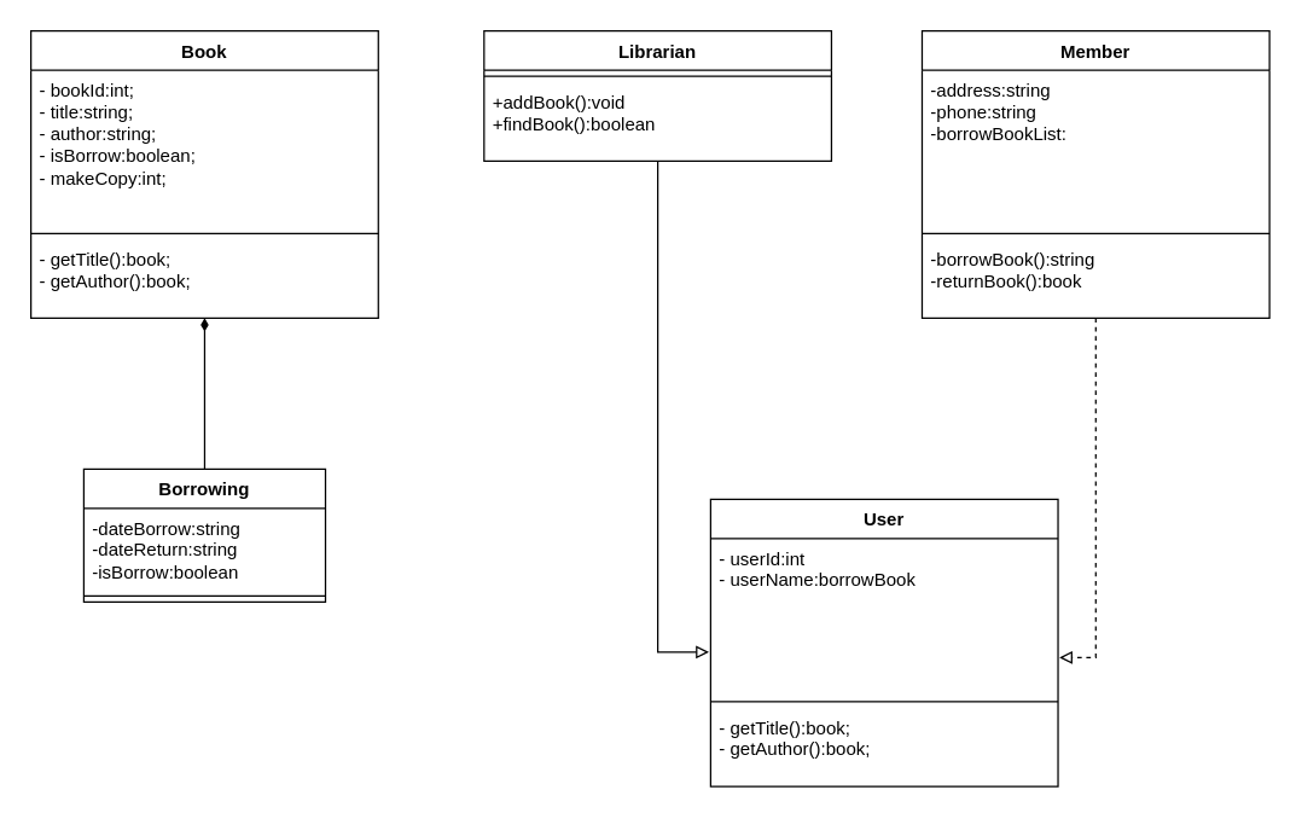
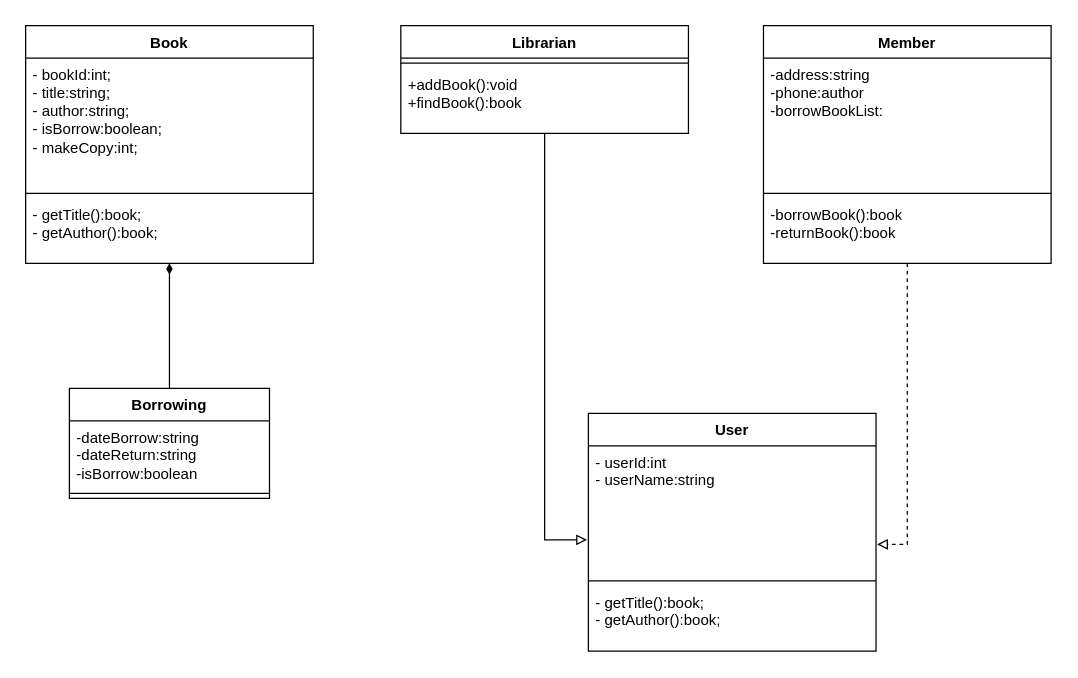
  <mxCell id="0" />
  <mxCell id="1" parent="0" />
  <mxCell id="2" value="Book" style="swimlane;fontStyle=1;align=center;verticalAlign=top;childLayout=stackLayout;horizontal=1;startSize=26;horizontalStack=0;resizeParent=1;resizeParentMax=0;resizeLast=0;collapsible=1;marginBottom=0;whiteSpace=wrap;html=1;" vertex="1" parent="1"><mxGeometry x="20" y="20" width="230" height="190" as="geometry" /></mxCell>
  <mxCell id="3" value="- bookId:int;&lt;div&gt;- title:string;&lt;/div&gt;&lt;div&gt;- author:string;&lt;/div&gt;&lt;div&gt;- isBorrow:boolean;&lt;/div&gt;&lt;div&gt;- makeCopy:int;&lt;/div&gt;" style="text;strokeColor=none;fillColor=none;align=left;verticalAlign=top;spacingLeft=4;spacingRight=4;overflow=hidden;rotatable=0;points=[[0,0.5],[1,0.5]];portConstraint=eastwest;whiteSpace=wrap;html=1;" vertex="1" parent="2"><mxGeometry y="26" width="230" height="104" as="geometry" /></mxCell>
  <mxCell id="4" value="" style="line;strokeWidth=1;fillColor=none;align=left;verticalAlign=middle;spacingTop=-1;spacingLeft=3;spacingRight=3;rotatable=0;labelPosition=right;points=[];portConstraint=eastwest;strokeColor=inherit;" vertex="1" parent="2"><mxGeometry y="130" width="230" height="8" as="geometry" /></mxCell>
  <mxCell id="5" value="- getTitle():book;&lt;div&gt;- getAuthor():book;&lt;/div&gt;" style="text;strokeColor=none;fillColor=none;align=left;verticalAlign=top;spacingLeft=4;spacingRight=4;overflow=hidden;rotatable=0;points=[[0,0.5],[1,0.5]];portConstraint=eastwest;whiteSpace=wrap;html=1;" vertex="1" parent="2"><mxGeometry y="138" width="230" height="52" as="geometry" /></mxCell>
  <mxCell id="6" value="Librarian" style="swimlane;fontStyle=1;align=center;verticalAlign=top;childLayout=stackLayout;horizontal=1;startSize=26;horizontalStack=0;resizeParent=1;resizeParentMax=0;resizeLast=0;collapsible=1;marginBottom=0;whiteSpace=wrap;html=1;" vertex="1" parent="1"><mxGeometry x="320" y="20" width="230" height="86" as="geometry" /></mxCell>
  <mxCell id="7" value="" style="line;strokeWidth=1;fillColor=none;align=left;verticalAlign=middle;spacingTop=-1;spacingLeft=3;spacingRight=3;rotatable=0;labelPosition=right;points=[];portConstraint=eastwest;strokeColor=inherit;" vertex="1" parent="6"><mxGeometry y="26" width="230" height="8" as="geometry" /></mxCell>
- <mxCell id="8" value="+addBook():void&lt;div&gt;+findBook():boolean&lt;/div&gt;" style="text;strokeColor=none;fillColor=none;align=left;verticalAlign=top;spacingLeft=4;spacingRight=4;overflow=hidden;rotatable=0;points=[[0,0.5],[1,0.5]];portConstraint=eastwest;whiteSpace=wrap;html=1;" vertex="1" parent="6"><mxGeometry y="34" width="230" height="52" as="geometry" /></mxCell>
+ <mxCell id="8" value="+addBook():void&lt;div&gt;+findBook():book&lt;/div&gt;" style="text;strokeColor=none;fillColor=none;align=left;verticalAlign=top;spacingLeft=4;spacingRight=4;overflow=hidden;rotatable=0;points=[[0,0.5],[1,0.5]];portConstraint=eastwest;whiteSpace=wrap;html=1;" vertex="1" parent="6"><mxGeometry y="34" width="230" height="52" as="geometry" /></mxCell>
  <mxCell id="9" value="User" style="swimlane;fontStyle=1;align=center;verticalAlign=top;childLayout=stackLayout;horizontal=1;startSize=26;horizontalStack=0;resizeParent=1;resizeParentMax=0;resizeLast=0;collapsible=1;marginBottom=0;whiteSpace=wrap;html=1;" vertex="1" parent="1"><mxGeometry x="470" y="330" width="230" height="190" as="geometry" /></mxCell>
- <mxCell id="10" value="- userId:int&lt;div&gt;- userName:borrowBook&lt;/div&gt;" style="text;strokeColor=none;fillColor=none;align=left;verticalAlign=top;spacingLeft=4;spacingRight=4;overflow=hidden;rotatable=0;points=[[0,0.5],[1,0.5]];portConstraint=eastwest;whiteSpace=wrap;html=1;" vertex="1" parent="9"><mxGeometry y="26" width="230" height="104" as="geometry" /></mxCell>
+ <mxCell id="10" value="- userId:int&lt;div&gt;- userName:string&lt;/div&gt;" style="text;strokeColor=none;fillColor=none;align=left;verticalAlign=top;spacingLeft=4;spacingRight=4;overflow=hidden;rotatable=0;points=[[0,0.5],[1,0.5]];portConstraint=eastwest;whiteSpace=wrap;html=1;" vertex="1" parent="9"><mxGeometry y="26" width="230" height="104" as="geometry" /></mxCell>
  <mxCell id="11" value="" style="line;strokeWidth=1;fillColor=none;align=left;verticalAlign=middle;spacingTop=-1;spacingLeft=3;spacingRight=3;rotatable=0;labelPosition=right;points=[];portConstraint=eastwest;strokeColor=inherit;" vertex="1" parent="9"><mxGeometry y="130" width="230" height="8" as="geometry" /></mxCell>
  <mxCell id="12" value="- getTitle():book;&lt;div&gt;- getAuthor():book;&lt;/div&gt;" style="text;strokeColor=none;fillColor=none;align=left;verticalAlign=top;spacingLeft=4;spacingRight=4;overflow=hidden;rotatable=0;points=[[0,0.5],[1,0.5]];portConstraint=eastwest;whiteSpace=wrap;html=1;" vertex="1" parent="9"><mxGeometry y="138" width="230" height="52" as="geometry" /></mxCell>
  <mxCell id="13" value="Member" style="swimlane;fontStyle=1;align=center;verticalAlign=top;childLayout=stackLayout;horizontal=1;startSize=26;horizontalStack=0;resizeParent=1;resizeParentMax=0;resizeLast=0;collapsible=1;marginBottom=0;whiteSpace=wrap;html=1;" vertex="1" parent="1"><mxGeometry x="610" y="20" width="230" height="190" as="geometry" /></mxCell>
- <mxCell id="14" value="-address:string&lt;div&gt;-phone:string&lt;/div&gt;&lt;div&gt;-borrowBookList:&lt;/div&gt;" style="text;strokeColor=none;fillColor=none;align=left;verticalAlign=top;spacingLeft=4;spacingRight=4;overflow=hidden;rotatable=0;points=[[0,0.5],[1,0.5]];portConstraint=eastwest;whiteSpace=wrap;html=1;" vertex="1" parent="13"><mxGeometry y="26" width="230" height="104" as="geometry" /></mxCell>
+ <mxCell id="14" value="-address:string&lt;div&gt;-phone:author&lt;/div&gt;&lt;div&gt;-borrowBookList:&lt;/div&gt;" style="text;strokeColor=none;fillColor=none;align=left;verticalAlign=top;spacingLeft=4;spacingRight=4;overflow=hidden;rotatable=0;points=[[0,0.5],[1,0.5]];portConstraint=eastwest;whiteSpace=wrap;html=1;" vertex="1" parent="13"><mxGeometry y="26" width="230" height="104" as="geometry" /></mxCell>
  <mxCell id="15" value="" style="line;strokeWidth=1;fillColor=none;align=left;verticalAlign=middle;spacingTop=-1;spacingLeft=3;spacingRight=3;rotatable=0;labelPosition=right;points=[];portConstraint=eastwest;strokeColor=inherit;" vertex="1" parent="13"><mxGeometry y="130" width="230" height="8" as="geometry" /></mxCell>
- <mxCell id="16" value="-borrowBook():string&lt;div&gt;-returnBook():book&lt;/div&gt;" style="text;strokeColor=none;fillColor=none;align=left;verticalAlign=top;spacingLeft=4;spacingRight=4;overflow=hidden;rotatable=0;points=[[0,0.5],[1,0.5]];portConstraint=eastwest;whiteSpace=wrap;html=1;" vertex="1" parent="13"><mxGeometry y="138" width="230" height="52" as="geometry" /></mxCell>
+ <mxCell id="16" value="-borrowBook():book&lt;div&gt;-returnBook():book&lt;/div&gt;" style="text;strokeColor=none;fillColor=none;align=left;verticalAlign=top;spacingLeft=4;spacingRight=4;overflow=hidden;rotatable=0;points=[[0,0.5],[1,0.5]];portConstraint=eastwest;whiteSpace=wrap;html=1;" vertex="1" parent="13"><mxGeometry y="138" width="230" height="52" as="geometry" /></mxCell>
  <mxCell id="17" style="edgeStyle=orthogonalEdgeStyle;rounded=0;orthogonalLoop=1;jettySize=auto;html=1;entryX=-0.005;entryY=0.722;entryDx=0;entryDy=0;entryPerimeter=0;endArrow=block;endFill=0;" edge="1" parent="1" source="6" target="10"><mxGeometry relative="1" as="geometry" /></mxCell>
  <mxCell id="18" style="edgeStyle=orthogonalEdgeStyle;rounded=0;orthogonalLoop=1;jettySize=auto;html=1;entryX=1.004;entryY=0.757;entryDx=0;entryDy=0;entryPerimeter=0;endArrow=block;endFill=0;dashed=1;" edge="1" parent="1" source="13" target="10"><mxGeometry relative="1" as="geometry" /></mxCell>
  <mxCell id="19" value="Borrowing" style="swimlane;fontStyle=1;align=center;verticalAlign=top;childLayout=stackLayout;horizontal=1;startSize=26;horizontalStack=0;resizeParent=1;resizeParentMax=0;resizeLast=0;collapsible=1;marginBottom=0;whiteSpace=wrap;html=1;" vertex="1" parent="1"><mxGeometry x="55" y="310" width="160" height="88" as="geometry" /></mxCell>
  <mxCell id="20" value="-dateBorrow:string&lt;div&gt;-dateReturn:string&lt;/div&gt;&lt;div&gt;-isBorrow:boolean&lt;/div&gt;" style="text;strokeColor=none;fillColor=none;align=left;verticalAlign=top;spacingLeft=4;spacingRight=4;overflow=hidden;rotatable=0;points=[[0,0.5],[1,0.5]];portConstraint=eastwest;whiteSpace=wrap;html=1;" vertex="1" parent="19"><mxGeometry y="26" width="160" height="54" as="geometry" /></mxCell>
  <mxCell id="21" value="" style="line;strokeWidth=1;fillColor=none;align=left;verticalAlign=middle;spacingTop=-1;spacingLeft=3;spacingRight=3;rotatable=0;labelPosition=right;points=[];portConstraint=eastwest;strokeColor=inherit;" vertex="1" parent="19"><mxGeometry y="80" width="160" height="8" as="geometry" /></mxCell>
  <mxCell id="22" style="edgeStyle=orthogonalEdgeStyle;rounded=0;orthogonalLoop=1;jettySize=auto;html=1;entryX=0.5;entryY=1;entryDx=0;entryDy=0;entryPerimeter=0;endArrow=diamondThin;endFill=1;" edge="1" parent="1" source="19" target="5"><mxGeometry relative="1" as="geometry" /></mxCell>
